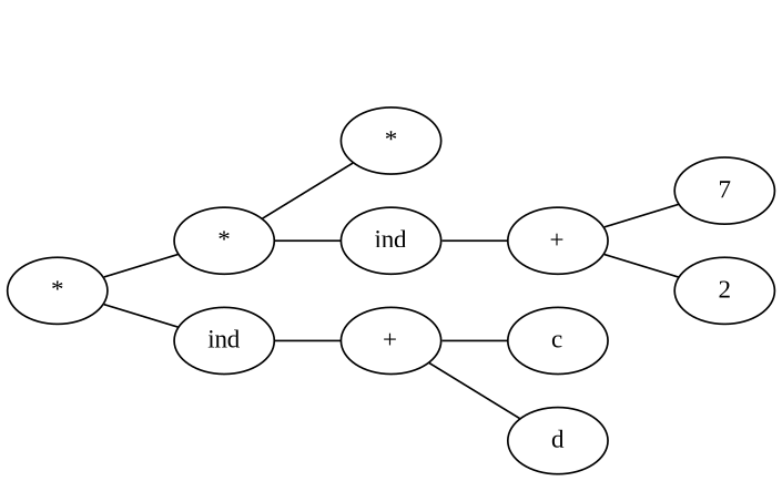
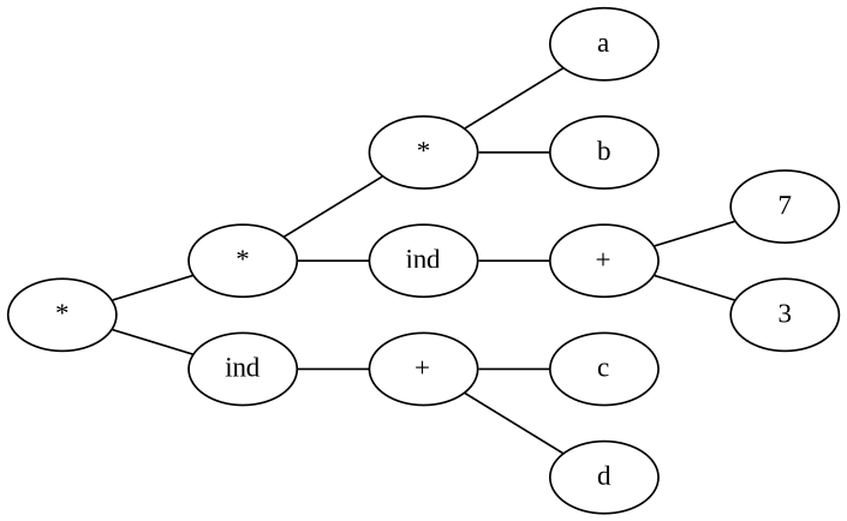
  digraph {
    fontname="Liberation Serif"
    rankdir=LR
    node [fontname="Liberation Serif"]
    edge [arrowhead=none fontname="Liberation Serif"]
    n1 [label="*"]
    n2 [label="*"]
    n3 [label=ind]
    n4 [label="*"]
    n5 [label=ind]
    n6 [label="+"]
+   n7 [label=a]
+   n8 [label=b]
    n9 [label="+"]
    n10 [label=7]
-   n11 [label=2]
+   n11 [label=3]
    n12 [label=c]
    n13 [label=d]
    n1 -> n2
    n1 -> n3
    n2 -> n4
    n2 -> n5
    n3 -> n6
+   n4 -> n7
+   n4 -> n8
    n5 -> n9
    n6 -> n12
    n6 -> n13
    n9 -> n10
    n9 -> n11
  }
